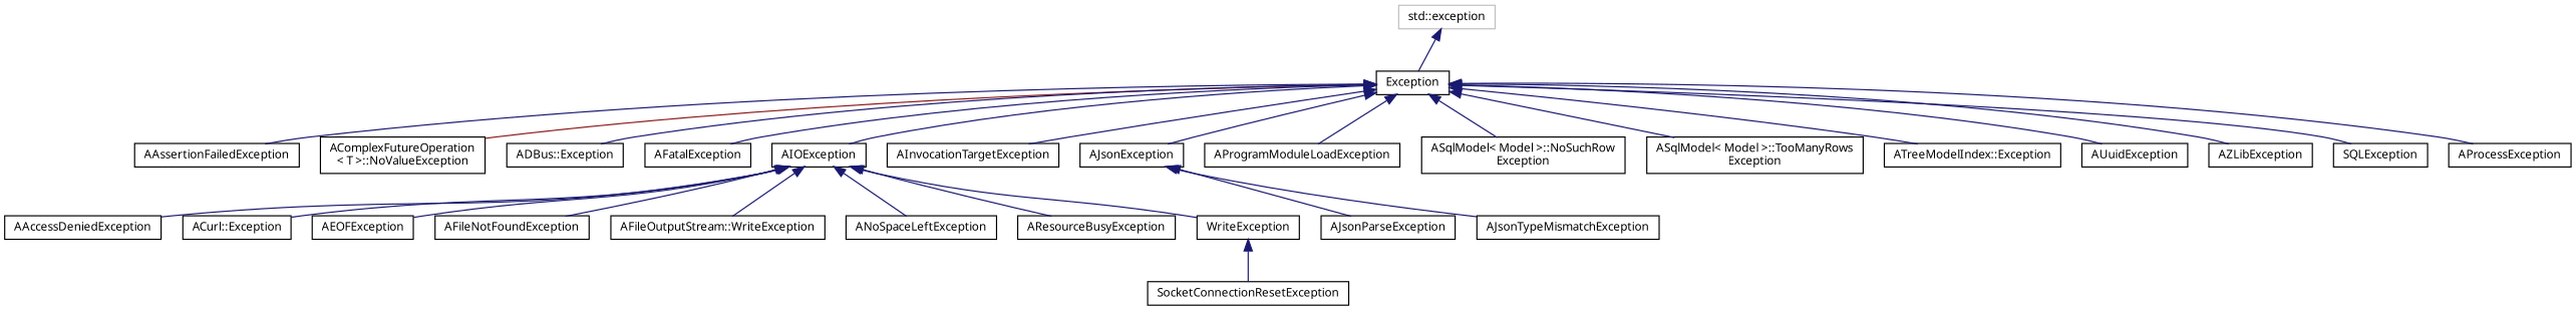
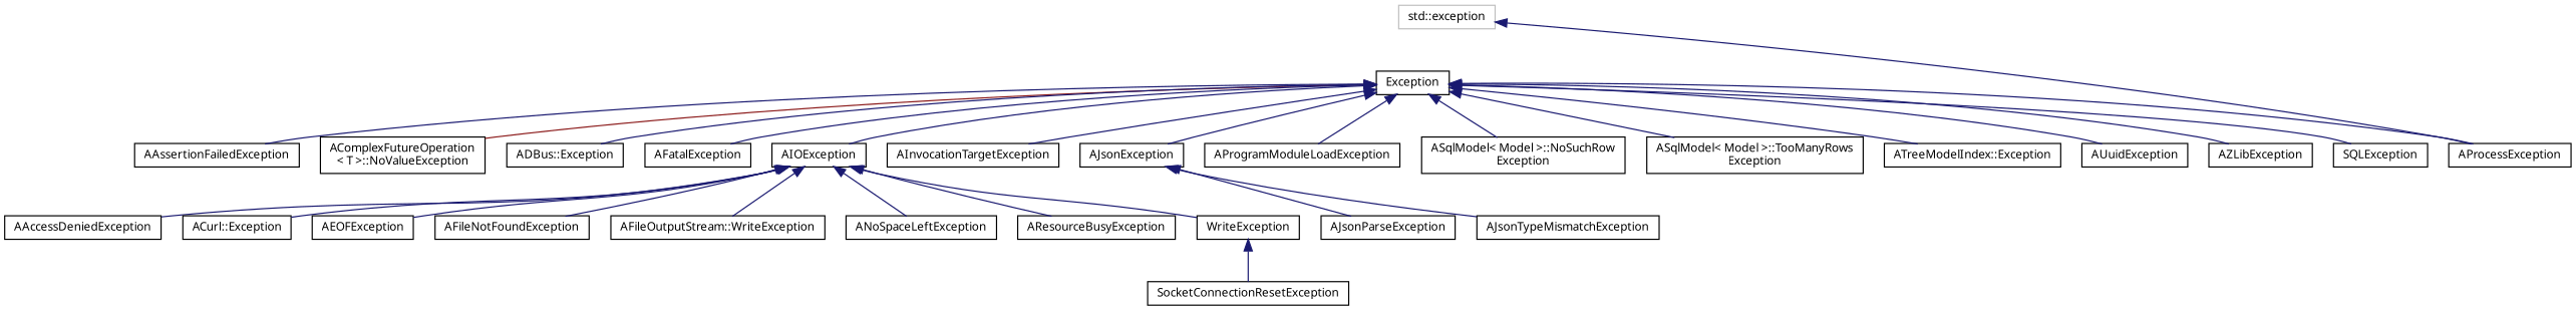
  digraph {
    fontname="Noto Sans"
    rankdir=TB
    node [color=black fillcolor=white fontname="Noto Sans" fontsize=10 shape=record style=filled]
    edge [color=midnightblue dir=back fontname="Noto Sans" fontsize=10 labelfontname=Helvetica labelfontsize=10 style=solid]
    n1 [color=grey75 height=0.2 label="std::exception" width=0.4]
    n2 [height=0.2 label=Exception width=0.4]
    n3 [height=0.2 label=AAssertionFailedException width=0.4]
    n4 [height=0.2 label="AComplexFutureOperation\l\< T \>::NoValueException" width=0.4]
    n5 [height=0.2 label="ADBus::Exception" width=0.4]
    n6 [height=0.2 label=AFatalException width=0.4]
    n7 [height=0.2 label=AIOException width=0.4]
    n8 [height=0.2 label=AInvocationTargetException width=0.4]
    n9 [height=0.2 label=AJsonException width=0.4]
    n10 [height=0.2 label=AProcessException width=0.4]
    n11 [height=0.2 label=AProgramModuleLoadException width=0.4]
    n12 [height=0.2 label="ASqlModel\< Model \>::NoSuchRow\lException" width=0.4]
    n13 [height=0.2 label="ASqlModel\< Model \>::TooManyRows\lException" width=0.4]
    n14 [height=0.2 label="ATreeModelIndex::Exception" width=0.4]
    n15 [height=0.2 label=AUuidException width=0.4]
    n16 [height=0.2 label=AZLibException width=0.4]
    n17 [height=0.2 label=SQLException width=0.4]
    n18 [height=0.2 label=AAccessDeniedException width=0.4]
    n19 [height=0.2 label="ACurl::Exception" width=0.4]
    n20 [height=0.2 label=AEOFException width=0.4]
    n21 [height=0.2 label=AFileNotFoundException width=0.4]
    n22 [height=0.2 label="AFileOutputStream::WriteException" width=0.4]
    n23 [height=0.2 label=ANoSpaceLeftException width=0.4]
    n24 [height=0.2 label=AResourceBusyException width=0.4]
    n25 [height=0.2 label=WriteException width=0.4]
    n26 [height=0.2 label=AJsonParseException width=0.4]
    n27 [height=0.2 label=AJsonTypeMismatchException width=0.4]
    n28 [height=0.2 label=SocketConnectionResetException width=0.4]
-   n1 -> n2
+   n1 -> n10
    n2 -> n3
    n2 -> n4 [color=firebrick4]
    n2 -> n5
    n2 -> n6
    n2 -> n7
    n2 -> n8
    n2 -> n9
    n2 -> n10
    n2 -> n11
    n2 -> n12
    n2 -> n13
    n2 -> n14
    n2 -> n15
    n2 -> n16
    n2 -> n17
    n7 -> n18
    n7 -> n19
    n7 -> n20
    n7 -> n21
    n7 -> n22
    n7 -> n23
    n7 -> n24
    n7 -> n25
    n9 -> n26
    n9 -> n27
    n25 -> n28
  }
